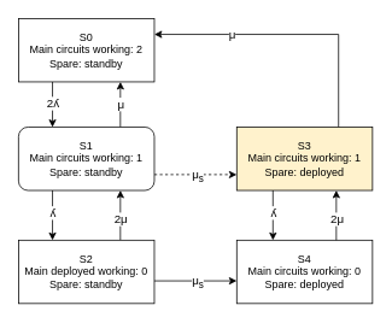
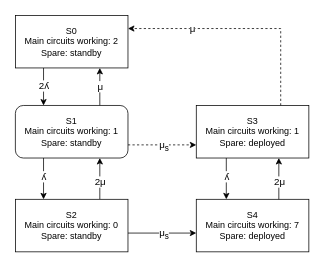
  <mxCell id="0" />
  <mxCell id="1" parent="0" />
  <mxCell id="2" style="edgeStyle=orthogonalEdgeStyle;rounded=0;orthogonalLoop=1;jettySize=auto;html=1;exitX=0.25;exitY=1;exitDx=0;exitDy=0;entryX=0.25;entryY=0;entryDx=0;entryDy=0;" edge="1" parent="1" source="4" target="11"><mxGeometry relative="1" as="geometry" /></mxCell>
  <mxCell id="3" value="&lt;font style=&quot;font-size: 13px;&quot;&gt;2ʎ&lt;/font&gt;" style="edgeLabel;html=1;align=center;verticalAlign=middle;resizable=0;points=[];" vertex="1" connectable="0" parent="2"><mxGeometry x="-0.098" relative="1" as="geometry"><mxPoint as="offset" /></mxGeometry></mxCell>
  <mxCell id="4" value="S0&lt;br&gt;&lt;div&gt;Main circuits working: 2&lt;/div&gt;&lt;div&gt;Spare: standby&lt;br&gt;&lt;/div&gt;" style="rounded=0;whiteSpace=wrap;html=1;" vertex="1" parent="1"><mxGeometry x="20" y="20" width="150" height="70" as="geometry" /></mxCell>
  <mxCell id="5" style="edgeStyle=orthogonalEdgeStyle;rounded=0;orthogonalLoop=1;jettySize=auto;html=1;exitX=0.75;exitY=0;exitDx=0;exitDy=0;entryX=0.75;entryY=1;entryDx=0;entryDy=0;" edge="1" parent="1" source="11" target="4"><mxGeometry relative="1" as="geometry" /></mxCell>
  <mxCell id="6" value="&lt;font style=&quot;font-size: 13px;&quot;&gt;μ&lt;/font&gt;" style="edgeLabel;html=1;align=center;verticalAlign=middle;resizable=0;points=[];" vertex="1" connectable="0" parent="5"><mxGeometry x="0.053" relative="1" as="geometry"><mxPoint as="offset" /></mxGeometry></mxCell>
  <mxCell id="7" style="edgeStyle=orthogonalEdgeStyle;rounded=0;orthogonalLoop=1;jettySize=auto;html=1;exitX=0.25;exitY=1;exitDx=0;exitDy=0;entryX=0.25;entryY=0;entryDx=0;entryDy=0;" edge="1" parent="1" source="11" target="14"><mxGeometry relative="1" as="geometry" /></mxCell>
  <mxCell id="8" value="&lt;font style=&quot;font-size: 13px;&quot;&gt;ʎ&lt;/font&gt;" style="edgeLabel;html=1;align=center;verticalAlign=middle;resizable=0;points=[];" vertex="1" connectable="0" parent="7"><mxGeometry x="-0.122" relative="1" as="geometry"><mxPoint as="offset" /></mxGeometry></mxCell>
  <mxCell id="9" style="edgeStyle=orthogonalEdgeStyle;rounded=0;orthogonalLoop=1;jettySize=auto;html=1;exitX=1;exitY=0.75;exitDx=0;exitDy=0;entryX=0;entryY=0.75;entryDx=0;entryDy=0;dashed=1;" edge="1" parent="1" source="11" target="17"><mxGeometry relative="1" as="geometry" /></mxCell>
  <mxCell id="10" value="&lt;font style=&quot;font-size: 13px;&quot;&gt;μ&lt;sub&gt;s&lt;/sub&gt;&lt;/font&gt;" style="edgeLabel;html=1;align=center;verticalAlign=middle;resizable=0;points=[];" vertex="1" connectable="0" parent="9"><mxGeometry x="0.033" relative="1" as="geometry"><mxPoint y="1" as="offset" /></mxGeometry></mxCell>
  <mxCell id="11" value="S1&lt;br&gt;&lt;div&gt;Main circuits working: 1&lt;/div&gt;&lt;div&gt;Spare: standby&lt;br&gt;&lt;/div&gt;" style="whiteSpace=wrap;html=1;rounded=1;" vertex="1" parent="1"><mxGeometry x="20" y="140" width="150" height="70" as="geometry" /></mxCell>
  <mxCell id="12" style="edgeStyle=orthogonalEdgeStyle;rounded=0;orthogonalLoop=1;jettySize=auto;html=1;exitX=0.75;exitY=0;exitDx=0;exitDy=0;entryX=0.75;entryY=1;entryDx=0;entryDy=0;" edge="1" parent="1" source="14" target="11"><mxGeometry relative="1" as="geometry" /></mxCell>
  <mxCell id="13" value="&lt;font style=&quot;font-size: 13px;&quot;&gt;2μ&lt;/font&gt;" style="edgeLabel;html=1;align=center;verticalAlign=middle;resizable=0;points=[];" vertex="1" connectable="0" parent="12"><mxGeometry x="-0.136" relative="1" as="geometry"><mxPoint as="offset" /></mxGeometry></mxCell>
- <mxCell id="14" value="S2&lt;br&gt;&lt;div&gt;Main deployed working: 0&lt;br&gt;&lt;/div&gt;&lt;div&gt;Spare: standby&lt;br&gt;&lt;/div&gt;" style="rounded=0;whiteSpace=wrap;html=1;" vertex="1" parent="1"><mxGeometry x="20" y="265" width="150" height="70" as="geometry" /></mxCell>
- <mxCell id="15" style="edgeStyle=orthogonalEdgeStyle;rounded=0;orthogonalLoop=1;jettySize=auto;html=1;exitX=0.75;exitY=0;exitDx=0;exitDy=0;entryX=1;entryY=0.25;entryDx=0;entryDy=0;" edge="1" parent="1" source="17" target="4"><mxGeometry relative="1" as="geometry"><mxPoint x="373.4" y="50" as="targetPoint" /></mxGeometry></mxCell>
+ <mxCell id="14" value="S2&lt;br&gt;&lt;div&gt;Main circuits working: 0&lt;br&gt;&lt;/div&gt;&lt;div&gt;Spare: standby&lt;br&gt;&lt;/div&gt;" style="rounded=0;whiteSpace=wrap;html=1;" vertex="1" parent="1"><mxGeometry x="20" y="265" width="150" height="70" as="geometry" /></mxCell>
+ <mxCell id="15" style="edgeStyle=orthogonalEdgeStyle;rounded=0;orthogonalLoop=1;jettySize=auto;html=1;exitX=0.75;exitY=0;exitDx=0;exitDy=0;entryX=1;entryY=0.25;entryDx=0;entryDy=0;dashed=1;" edge="1" parent="1" source="17" target="4"><mxGeometry relative="1" as="geometry"><mxPoint x="373.4" y="50" as="targetPoint" /></mxGeometry></mxCell>
  <mxCell id="16" value="&lt;font style=&quot;font-size: 13px;&quot;&gt;μ&lt;/font&gt;" style="edgeLabel;html=1;align=center;verticalAlign=middle;resizable=0;points=[];" vertex="1" connectable="0" parent="15"><mxGeometry x="0.444" relative="1" as="geometry"><mxPoint as="offset" /></mxGeometry></mxCell>
- <mxCell id="17" value="S3&lt;br&gt;&lt;div&gt;Main circuits working: 1&lt;br&gt;&lt;/div&gt;&lt;div&gt;Spare: deployed&lt;br&gt;&lt;/div&gt;" style="rounded=0;whiteSpace=wrap;html=1;fillColor=#fff2cc;" vertex="1" parent="1"><mxGeometry x="261" y="140" width="150" height="70" as="geometry" /></mxCell>
- <mxCell id="18" value="S4&lt;br&gt;&lt;div&gt;Main circuits working: 0&lt;br&gt;&lt;/div&gt;&lt;div&gt;Spare: deployed&lt;br&gt;&lt;/div&gt;" style="rounded=0;whiteSpace=wrap;html=1;" vertex="1" parent="1"><mxGeometry x="261" y="265" width="150" height="70" as="geometry" /></mxCell>
+ <mxCell id="17" value="S3&lt;br&gt;&lt;div&gt;Main circuits working: 1&lt;br&gt;&lt;/div&gt;&lt;div&gt;Spare: deployed&lt;br&gt;&lt;/div&gt;" style="rounded=0;whiteSpace=wrap;html=1;" vertex="1" parent="1"><mxGeometry x="261" y="140" width="150" height="70" as="geometry" /></mxCell>
+ <mxCell id="18" value="S4&lt;br&gt;&lt;div&gt;Main circuits working: 7&lt;br&gt;&lt;/div&gt;&lt;div&gt;Spare: deployed&lt;br&gt;&lt;/div&gt;" style="rounded=0;whiteSpace=wrap;html=1;" vertex="1" parent="1"><mxGeometry x="261" y="265" width="150" height="70" as="geometry" /></mxCell>
  <mxCell id="19" style="edgeStyle=orthogonalEdgeStyle;rounded=0;orthogonalLoop=1;jettySize=auto;html=1;exitX=1;exitY=0.75;exitDx=0;exitDy=0;entryX=0;entryY=0.75;entryDx=0;entryDy=0;" edge="1" parent="1"><mxGeometry relative="1" as="geometry"><mxPoint x="170" y="310" as="sourcePoint" /><mxPoint x="261" y="310" as="targetPoint" /></mxGeometry></mxCell>
  <mxCell id="20" value="&lt;font style=&quot;font-size: 13px;&quot;&gt;μ&lt;sub&gt;s&lt;/sub&gt;&lt;/font&gt;" style="edgeLabel;html=1;align=center;verticalAlign=middle;resizable=0;points=[];" vertex="1" connectable="0" parent="19"><mxGeometry x="0.033" relative="1" as="geometry"><mxPoint y="1" as="offset" /></mxGeometry></mxCell>
  <mxCell id="21" style="edgeStyle=orthogonalEdgeStyle;rounded=0;orthogonalLoop=1;jettySize=auto;html=1;exitX=0.25;exitY=1;exitDx=0;exitDy=0;entryX=0.25;entryY=0;entryDx=0;entryDy=0;" edge="1" parent="1"><mxGeometry relative="1" as="geometry"><mxPoint x="301" y="210" as="sourcePoint" /><mxPoint x="301" y="265" as="targetPoint" /></mxGeometry></mxCell>
  <mxCell id="22" value="&lt;font style=&quot;font-size: 13px;&quot;&gt;ʎ&lt;/font&gt;" style="edgeLabel;html=1;align=center;verticalAlign=middle;resizable=0;points=[];" vertex="1" connectable="0" parent="21"><mxGeometry x="-0.122" relative="1" as="geometry"><mxPoint as="offset" /></mxGeometry></mxCell>
  <mxCell id="23" style="edgeStyle=orthogonalEdgeStyle;rounded=0;orthogonalLoop=1;jettySize=auto;html=1;exitX=0.75;exitY=0;exitDx=0;exitDy=0;entryX=0.75;entryY=1;entryDx=0;entryDy=0;" edge="1" parent="1"><mxGeometry relative="1" as="geometry"><mxPoint x="371" y="265" as="sourcePoint" /><mxPoint x="371" y="210" as="targetPoint" /></mxGeometry></mxCell>
  <mxCell id="24" value="&lt;font style=&quot;font-size: 13px;&quot;&gt;2μ&lt;/font&gt;" style="edgeLabel;html=1;align=center;verticalAlign=middle;resizable=0;points=[];" vertex="1" connectable="0" parent="23"><mxGeometry x="-0.136" relative="1" as="geometry"><mxPoint as="offset" /></mxGeometry></mxCell>
